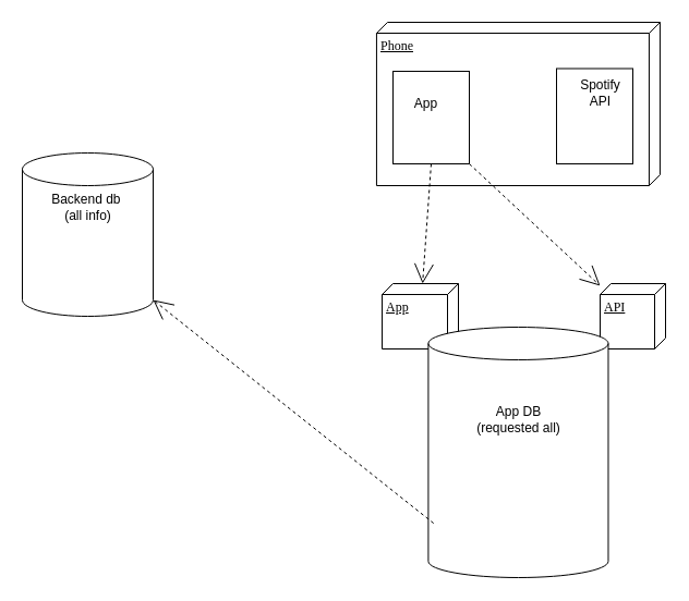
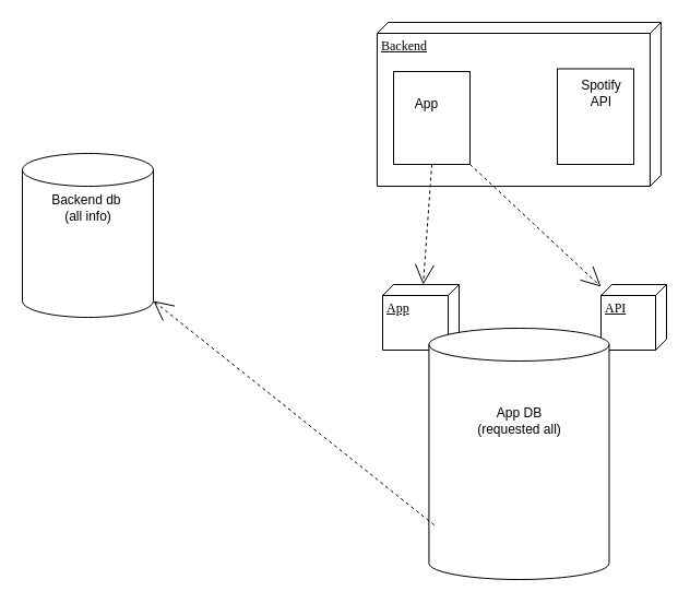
  <mxCell id="0" />
  <mxCell id="1" parent="0" />
  <mxCell id="2" value="App" style="verticalAlign=top;align=left;spacingTop=8;spacingLeft=2;spacingRight=12;shape=cube;size=10;direction=south;fontStyle=4;html=1;rounded=0;shadow=0;comic=0;labelBackgroundColor=none;strokeWidth=1;fontFamily=Verdana;fontSize=12" parent="1" vertex="1"><mxGeometry x="350" y="260" width="70" height="60" as="geometry" /></mxCell>
  <mxCell id="3" value="API" style="verticalAlign=top;align=left;spacingTop=8;spacingLeft=2;spacingRight=12;shape=cube;size=10;direction=south;fontStyle=4;html=1;rounded=0;shadow=0;comic=0;labelBackgroundColor=none;strokeWidth=1;fontFamily=Verdana;fontSize=12" parent="1" vertex="1"><mxGeometry x="550" y="260" width="60" height="60" as="geometry" /></mxCell>
- <mxCell id="4" value="Phone" style="verticalAlign=top;align=left;spacingTop=8;spacingLeft=2;spacingRight=12;shape=cube;size=10;direction=south;fontStyle=4;html=1;rounded=0;shadow=0;comic=0;labelBackgroundColor=none;strokeWidth=1;fontFamily=Verdana;fontSize=12" parent="1" vertex="1"><mxGeometry x="344.94" y="20" width="260" height="150" as="geometry" /></mxCell>
+ <mxCell id="4" value="Backend" style="verticalAlign=top;align=left;spacingTop=8;spacingLeft=2;spacingRight=12;shape=cube;size=10;direction=south;fontStyle=4;html=1;rounded=0;shadow=0;comic=0;labelBackgroundColor=none;strokeWidth=1;fontFamily=Verdana;fontSize=12" parent="1" vertex="1"><mxGeometry x="344.94" y="20" width="260" height="150" as="geometry" /></mxCell>
  <mxCell id="5" style="edgeStyle=none;rounded=0;html=1;dashed=1;labelBackgroundColor=none;startArrow=none;startFill=0;startSize=8;endArrow=open;endFill=0;endSize=16;fontFamily=Verdana;fontSize=12;exitX=0.5;exitY=1;exitDx=0;exitDy=0;" parent="1" source="7" target="2" edge="1"><mxGeometry relative="1" as="geometry"><mxPoint x="464.796" y="130" as="sourcePoint" /></mxGeometry></mxCell>
  <mxCell id="6" style="edgeStyle=none;rounded=0;html=1;dashed=1;labelBackgroundColor=none;startArrow=none;startFill=0;startSize=8;endArrow=open;endFill=0;endSize=16;fontFamily=Verdana;fontSize=12;exitX=1;exitY=1;exitDx=0;exitDy=0;" parent="1" source="7" target="3" edge="1"><mxGeometry relative="1" as="geometry"><mxPoint x="570" y="280" as="targetPoint" /></mxGeometry></mxCell>
  <mxCell id="7" value="" style="rounded=0;whiteSpace=wrap;html=1;" vertex="1" parent="1"><mxGeometry x="360" y="65" width="70" height="85" as="geometry" /></mxCell>
  <mxCell id="8" value="" style="rounded=0;whiteSpace=wrap;html=1;" vertex="1" parent="1"><mxGeometry x="510" y="62.5" width="70" height="87.5" as="geometry" /></mxCell>
  <mxCell id="9" value="App" style="text;html=1;align=center;verticalAlign=middle;resizable=0;points=[];autosize=1;strokeColor=none;fillColor=none;" vertex="1" parent="1"><mxGeometry x="370" y="85" width="40" height="20" as="geometry" /></mxCell>
  <mxCell id="10" value="Spotify&lt;br&gt;API" style="text;html=1;align=center;verticalAlign=middle;resizable=0;points=[];autosize=1;strokeColor=none;fillColor=none;" vertex="1" parent="1"><mxGeometry x="525" y="70" width="50" height="30" as="geometry" /></mxCell>
  <mxCell id="11" value="" style="shape=cylinder3;whiteSpace=wrap;html=1;boundedLbl=1;backgroundOutline=1;size=15;" vertex="1" parent="1"><mxGeometry x="392.41" y="300" width="165.06" height="230" as="geometry" /></mxCell>
  <mxCell id="12" value="" style="shape=cylinder3;whiteSpace=wrap;html=1;boundedLbl=1;backgroundOutline=1;size=15;" vertex="1" parent="1"><mxGeometry x="20" y="140" width="120" height="150" as="geometry" /></mxCell>
  <mxCell id="13" value="Backend db&amp;nbsp;&lt;br&gt;(all info)" style="text;html=1;align=center;verticalAlign=middle;resizable=0;points=[];autosize=1;strokeColor=none;fillColor=none;" vertex="1" parent="1"><mxGeometry x="40" y="175" width="80" height="30" as="geometry" /></mxCell>
  <mxCell id="14" value="App DB&lt;br&gt;(requested all)" style="text;html=1;align=center;verticalAlign=middle;resizable=0;points=[];autosize=1;strokeColor=none;fillColor=none;" vertex="1" parent="1"><mxGeometry x="424.94" y="370" width="100" height="30" as="geometry" /></mxCell>
  <mxCell id="15" style="edgeStyle=none;rounded=0;html=1;dashed=1;labelBackgroundColor=none;startArrow=none;startFill=0;startSize=8;endArrow=open;endFill=0;endSize=16;fontFamily=Verdana;fontSize=12;exitX=0.029;exitY=0.783;exitDx=0;exitDy=0;exitPerimeter=0;entryX=1;entryY=1;entryDx=0;entryDy=-15;entryPerimeter=0;" edge="1" parent="1" source="11" target="12"><mxGeometry relative="1" as="geometry"><mxPoint x="405" y="160" as="sourcePoint" /><mxPoint x="397.143" y="270" as="targetPoint" /></mxGeometry></mxCell>
